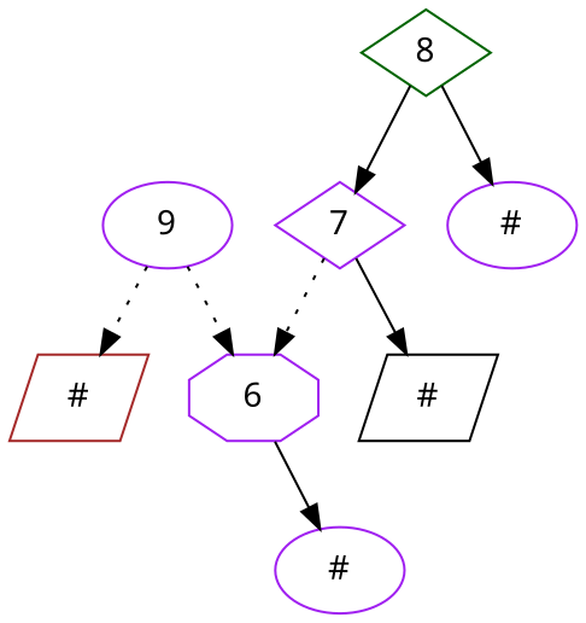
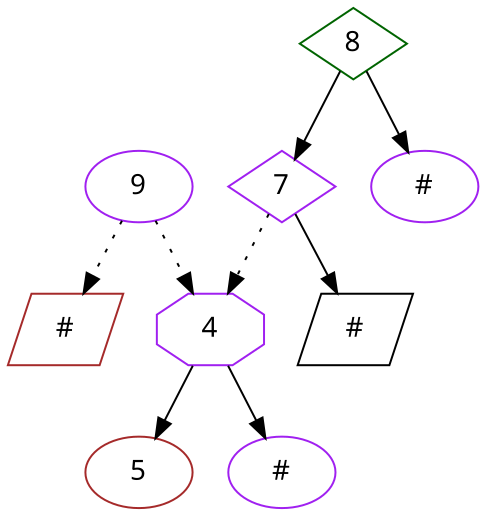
  digraph {
    fontname="Noto Sans"
    node [color=purple fontname="Noto Sans" shape=ellipse]
    edge [fontname="Noto Sans" style=solid]
    n1 [label=9]
    n2 [color=brown label="#" shape=parallelogram]
-   n3 [label=6 shape=octagon]
+   n3 [label=4 shape=octagon]
    n4 [color=darkgreen label=8 shape=diamond]
    n5 [label=7 shape=diamond]
    n6 [label="#"]
    n7 [color=black label="#" shape=parallelogram]
+   n8 [color=brown label=5]
    n9 [label="#"]
    n1 -> n2 [style=dotted]
    n1 -> n3 [style=dotted]
+   n3 -> n8
    n3 -> n9
    n4 -> n5
    n4 -> n6
    n5 -> n3 [style=dotted]
    n5 -> n7
  }
